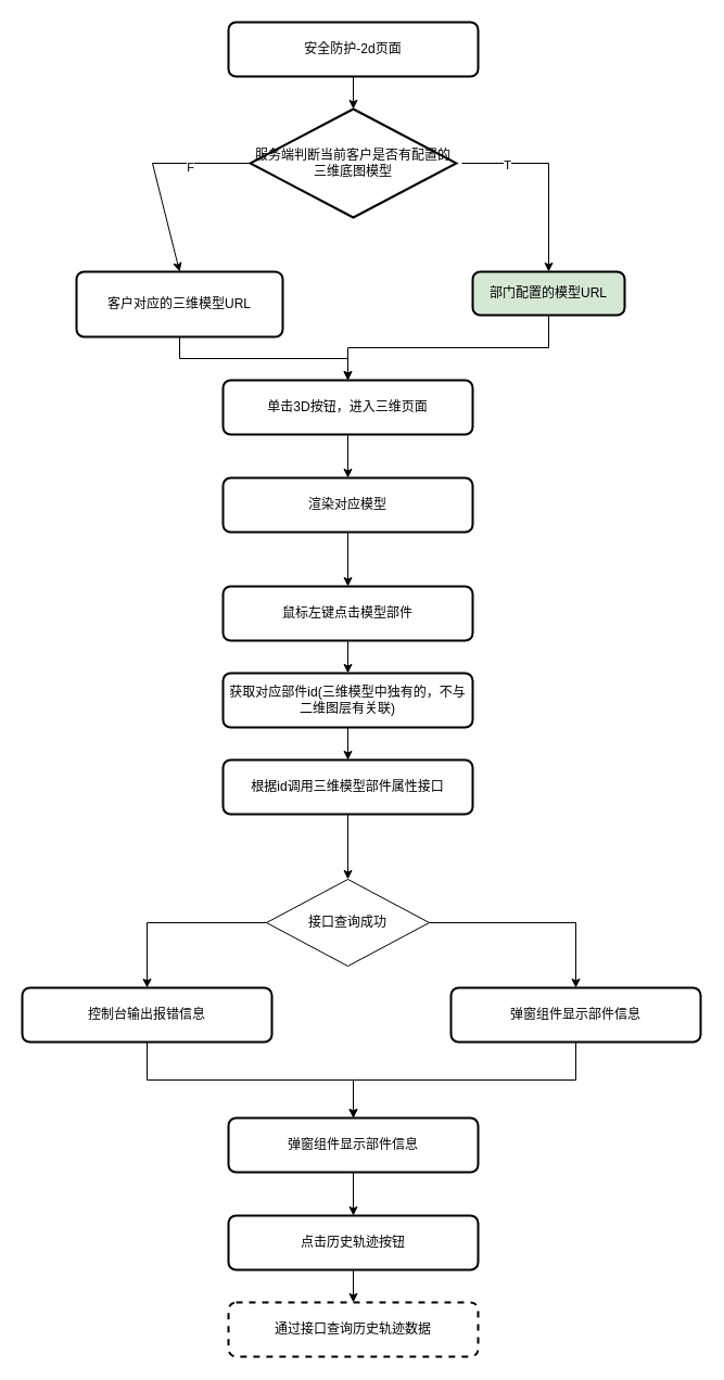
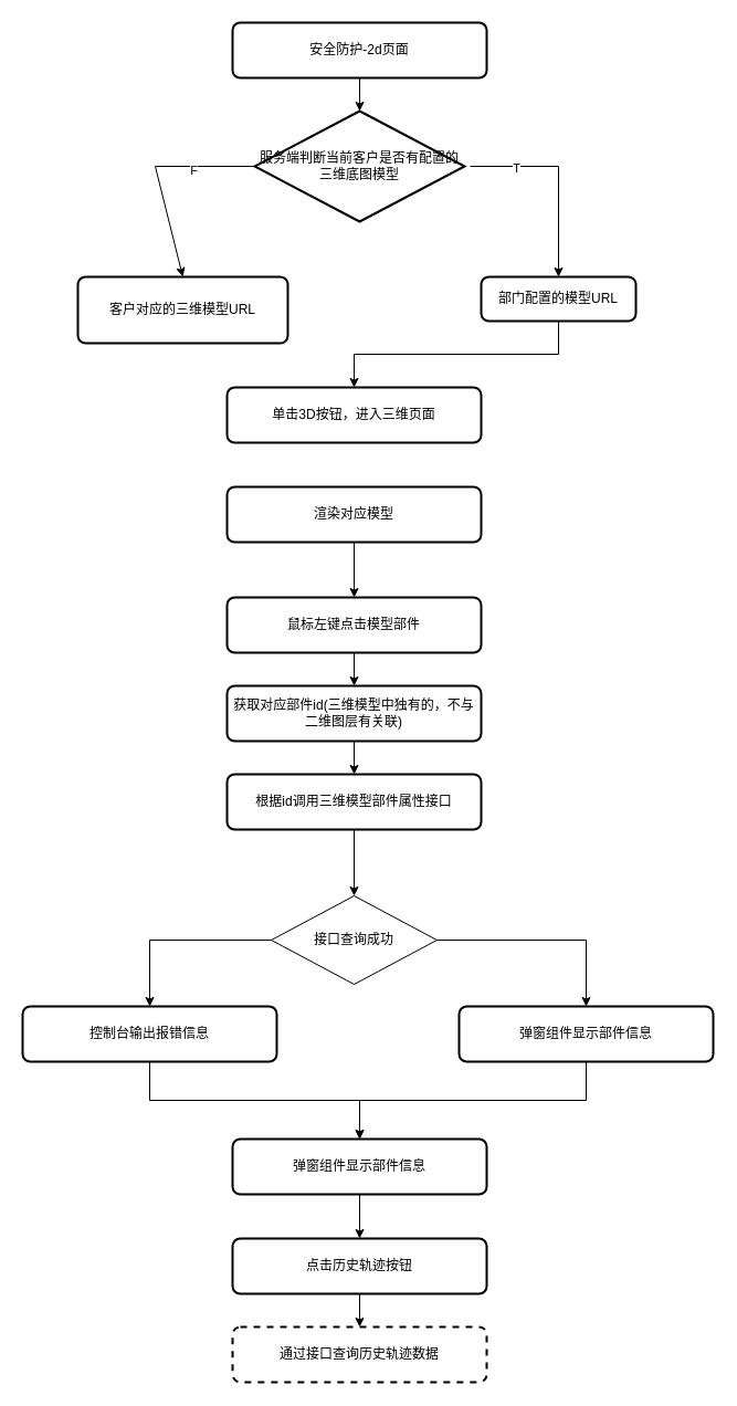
  <mxCell id="0" />
  <mxCell id="1" parent="0" />
  <mxCell id="2" style="edgeStyle=orthogonalEdgeStyle;rounded=0;orthogonalLoop=1;jettySize=auto;html=1;exitX=0.5;exitY=1;exitDx=0;exitDy=0;" edge="1" parent="1" source="3" target="4"><mxGeometry relative="1" as="geometry" /></mxCell>
  <mxCell id="3" value="安全防护-2d页面" style="rounded=1;whiteSpace=wrap;html=1;absoluteArcSize=1;arcSize=14;strokeWidth=2;" vertex="1" parent="1"><mxGeometry x="210" y="20" width="230" height="50" as="geometry" /></mxCell>
  <mxCell id="4" value="服务端判断当前客户是否有配置的三维底图模型" style="strokeWidth=2;html=1;shape=mxgraph.flowchart.decision;whiteSpace=wrap;" vertex="1" parent="1"><mxGeometry x="230" y="100" width="190" height="100" as="geometry" /></mxCell>
- <mxCell id="5" style="edgeStyle=orthogonalEdgeStyle;rounded=0;orthogonalLoop=1;jettySize=auto;html=1;exitX=0.5;exitY=1;exitDx=0;exitDy=0;entryX=0.5;entryY=0;entryDx=0;entryDy=0;" edge="1" parent="1" source="6" target="14"><mxGeometry relative="1" as="geometry" /></mxCell>
  <mxCell id="6" value="客户对应的三维模型URL" style="rounded=1;whiteSpace=wrap;html=1;absoluteArcSize=1;arcSize=14;strokeWidth=2;" vertex="1" parent="1"><mxGeometry x="70" y="250" width="190" height="60" as="geometry" /></mxCell>
  <mxCell id="7" style="edgeStyle=orthogonalEdgeStyle;rounded=0;orthogonalLoop=1;jettySize=auto;html=1;exitX=0.5;exitY=1;exitDx=0;exitDy=0;entryX=0.5;entryY=0;entryDx=0;entryDy=0;" edge="1" parent="1" source="8" target="14"><mxGeometry relative="1" as="geometry" /></mxCell>
- <mxCell id="8" value="部门配置的模型URL" style="rounded=1;whiteSpace=wrap;html=1;absoluteArcSize=1;arcSize=14;strokeWidth=2;fillColor=#d5e8d4;" vertex="1" parent="1"><mxGeometry x="435" y="250" width="140" height="40" as="geometry" /></mxCell>
+ <mxCell id="8" value="部门配置的模型URL" style="rounded=1;whiteSpace=wrap;html=1;absoluteArcSize=1;arcSize=14;strokeWidth=2;" vertex="1" parent="1"><mxGeometry x="435" y="250" width="140" height="40" as="geometry" /></mxCell>
  <mxCell id="9" value="" style="endArrow=classic;html=1;rounded=0;entryX=0.5;entryY=0;entryDx=0;entryDy=0;exitX=0;exitY=0.5;exitDx=0;exitDy=0;exitPerimeter=0;" edge="1" parent="1" source="4" target="6"><mxGeometry width="50" height="50" relative="1" as="geometry"><mxPoint x="145" y="150" as="sourcePoint" /><mxPoint x="195" y="100" as="targetPoint" /><Array as="points"><mxPoint x="140" y="150" /></Array></mxGeometry></mxCell>
  <mxCell id="10" value="F" style="edgeLabel;html=1;align=center;verticalAlign=middle;resizable=0;points=[];" vertex="1" connectable="0" parent="9"><mxGeometry x="-0.421" y="3" relative="1" as="geometry"><mxPoint as="offset" /></mxGeometry></mxCell>
  <mxCell id="11" value="" style="endArrow=classic;html=1;rounded=0;entryX=0.5;entryY=0;entryDx=0;entryDy=0;" edge="1" parent="1" target="8"><mxGeometry width="50" height="50" relative="1" as="geometry"><mxPoint x="425" y="150" as="sourcePoint" /><mxPoint x="505" y="240" as="targetPoint" /><Array as="points"><mxPoint x="505" y="150" /></Array></mxGeometry></mxCell>
  <mxCell id="12" value="T" style="edgeLabel;html=1;align=center;verticalAlign=middle;resizable=0;points=[];" vertex="1" connectable="0" parent="11"><mxGeometry x="-0.544" y="-1" relative="1" as="geometry"><mxPoint as="offset" /></mxGeometry></mxCell>
- <mxCell id="13" style="edgeStyle=orthogonalEdgeStyle;rounded=0;orthogonalLoop=1;jettySize=auto;html=1;exitX=0.5;exitY=1;exitDx=0;exitDy=0;" edge="1" parent="1" source="14" target="16"><mxGeometry relative="1" as="geometry" /></mxCell>
  <mxCell id="14" value="单击3D按钮，进入三维页面" style="rounded=1;whiteSpace=wrap;html=1;absoluteArcSize=1;arcSize=14;strokeWidth=2;" vertex="1" parent="1"><mxGeometry x="205" y="350" width="230" height="50" as="geometry" /></mxCell>
  <mxCell id="15" style="edgeStyle=orthogonalEdgeStyle;rounded=0;orthogonalLoop=1;jettySize=auto;html=1;exitX=0.5;exitY=1;exitDx=0;exitDy=0;" edge="1" parent="1" source="16" target="18"><mxGeometry relative="1" as="geometry" /></mxCell>
  <mxCell id="16" value="渲染对应模型" style="rounded=1;whiteSpace=wrap;html=1;absoluteArcSize=1;arcSize=14;strokeWidth=2;" vertex="1" parent="1"><mxGeometry x="205" y="440" width="230" height="50" as="geometry" /></mxCell>
  <mxCell id="17" style="edgeStyle=orthogonalEdgeStyle;rounded=0;orthogonalLoop=1;jettySize=auto;html=1;exitX=0.5;exitY=1;exitDx=0;exitDy=0;" edge="1" parent="1" source="18" target="20"><mxGeometry relative="1" as="geometry" /></mxCell>
  <mxCell id="18" value="鼠标左键点击模型部件" style="rounded=1;whiteSpace=wrap;html=1;absoluteArcSize=1;arcSize=14;strokeWidth=2;" vertex="1" parent="1"><mxGeometry x="205" y="540" width="230" height="50" as="geometry" /></mxCell>
  <mxCell id="19" style="edgeStyle=orthogonalEdgeStyle;rounded=0;orthogonalLoop=1;jettySize=auto;html=1;exitX=0.5;exitY=1;exitDx=0;exitDy=0;entryX=0.5;entryY=0;entryDx=0;entryDy=0;" edge="1" parent="1" source="20" target="22"><mxGeometry relative="1" as="geometry" /></mxCell>
  <mxCell id="20" value="获取对应部件id(三维模型中独有的，不与二维图层有关联)" style="rounded=1;whiteSpace=wrap;html=1;absoluteArcSize=1;arcSize=14;strokeWidth=2;" vertex="1" parent="1"><mxGeometry x="205" y="620" width="230" height="50" as="geometry" /></mxCell>
  <mxCell id="21" style="edgeStyle=orthogonalEdgeStyle;rounded=0;orthogonalLoop=1;jettySize=auto;html=1;exitX=0.5;exitY=1;exitDx=0;exitDy=0;entryX=0.5;entryY=0;entryDx=0;entryDy=0;" edge="1" parent="1" source="22" target="25"><mxGeometry relative="1" as="geometry" /></mxCell>
  <mxCell id="22" value="根据id调用三维模型部件属性接口" style="rounded=1;whiteSpace=wrap;html=1;absoluteArcSize=1;arcSize=14;strokeWidth=2;" vertex="1" parent="1"><mxGeometry x="205" y="700" width="230" height="50" as="geometry" /></mxCell>
  <mxCell id="23" style="edgeStyle=orthogonalEdgeStyle;rounded=0;orthogonalLoop=1;jettySize=auto;html=1;exitX=0;exitY=0.5;exitDx=0;exitDy=0;entryX=0.5;entryY=0;entryDx=0;entryDy=0;" edge="1" parent="1" source="25" target="27"><mxGeometry relative="1" as="geometry" /></mxCell>
  <mxCell id="24" style="edgeStyle=orthogonalEdgeStyle;rounded=0;orthogonalLoop=1;jettySize=auto;html=1;exitX=1;exitY=0.5;exitDx=0;exitDy=0;" edge="1" parent="1" source="25" target="29"><mxGeometry relative="1" as="geometry" /></mxCell>
  <mxCell id="25" value="接口查询成功" style="rhombus;whiteSpace=wrap;html=1;" vertex="1" parent="1"><mxGeometry x="245" y="810" width="150" height="80" as="geometry" /></mxCell>
  <mxCell id="26" style="edgeStyle=orthogonalEdgeStyle;rounded=0;orthogonalLoop=1;jettySize=auto;html=1;exitX=0.5;exitY=1;exitDx=0;exitDy=0;entryX=0.5;entryY=0;entryDx=0;entryDy=0;" edge="1" parent="1" source="27" target="31"><mxGeometry relative="1" as="geometry" /></mxCell>
  <mxCell id="27" value="控制台输出报错信息" style="rounded=1;whiteSpace=wrap;html=1;absoluteArcSize=1;arcSize=14;strokeWidth=2;" vertex="1" parent="1"><mxGeometry x="20" y="910" width="230" height="50" as="geometry" /></mxCell>
  <mxCell id="28" style="edgeStyle=orthogonalEdgeStyle;rounded=0;orthogonalLoop=1;jettySize=auto;html=1;exitX=0.5;exitY=1;exitDx=0;exitDy=0;entryX=0.5;entryY=0;entryDx=0;entryDy=0;" edge="1" parent="1" source="29" target="31"><mxGeometry relative="1" as="geometry" /></mxCell>
  <mxCell id="29" value="弹窗组件显示部件信息" style="rounded=1;whiteSpace=wrap;html=1;absoluteArcSize=1;arcSize=14;strokeWidth=2;" vertex="1" parent="1"><mxGeometry x="415" y="910" width="230" height="50" as="geometry" /></mxCell>
  <mxCell id="30" style="edgeStyle=orthogonalEdgeStyle;rounded=0;orthogonalLoop=1;jettySize=auto;html=1;exitX=0.5;exitY=1;exitDx=0;exitDy=0;entryX=0.5;entryY=0;entryDx=0;entryDy=0;" edge="1" parent="1" source="31" target="33"><mxGeometry relative="1" as="geometry" /></mxCell>
  <mxCell id="31" value="弹窗组件显示部件信息" style="rounded=1;whiteSpace=wrap;html=1;absoluteArcSize=1;arcSize=14;strokeWidth=2;" vertex="1" parent="1"><mxGeometry x="210" y="1030" width="230" height="50" as="geometry" /></mxCell>
  <mxCell id="32" style="edgeStyle=orthogonalEdgeStyle;rounded=0;orthogonalLoop=1;jettySize=auto;html=1;exitX=0.5;exitY=1;exitDx=0;exitDy=0;" edge="1" parent="1" source="33" target="34"><mxGeometry relative="1" as="geometry" /></mxCell>
  <mxCell id="33" value="点击历史轨迹按钮" style="rounded=1;whiteSpace=wrap;html=1;absoluteArcSize=1;arcSize=14;strokeWidth=2;" vertex="1" parent="1"><mxGeometry x="210" y="1120" width="230" height="50" as="geometry" /></mxCell>
  <mxCell id="34" value="通过接口查询历史轨迹数据" style="rounded=1;whiteSpace=wrap;html=1;absoluteArcSize=1;arcSize=14;strokeWidth=2;dashed=1;" vertex="1" parent="1"><mxGeometry x="210" y="1200" width="230" height="50" as="geometry" /></mxCell>
